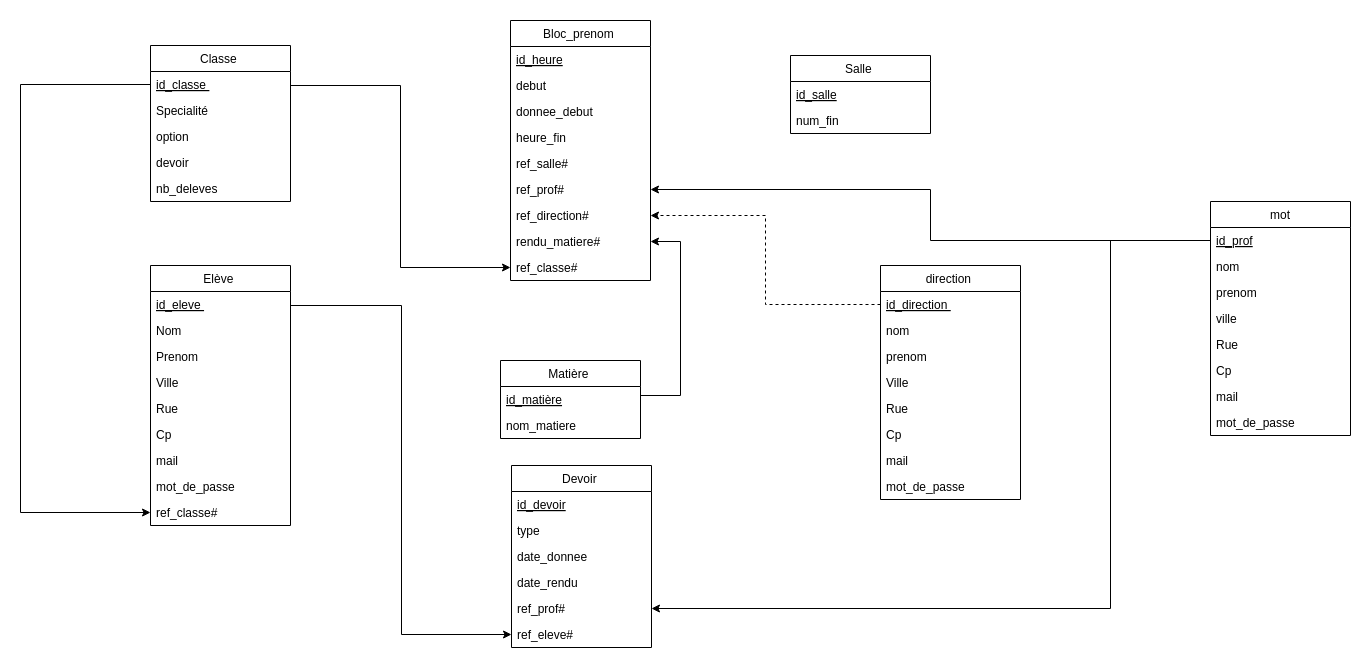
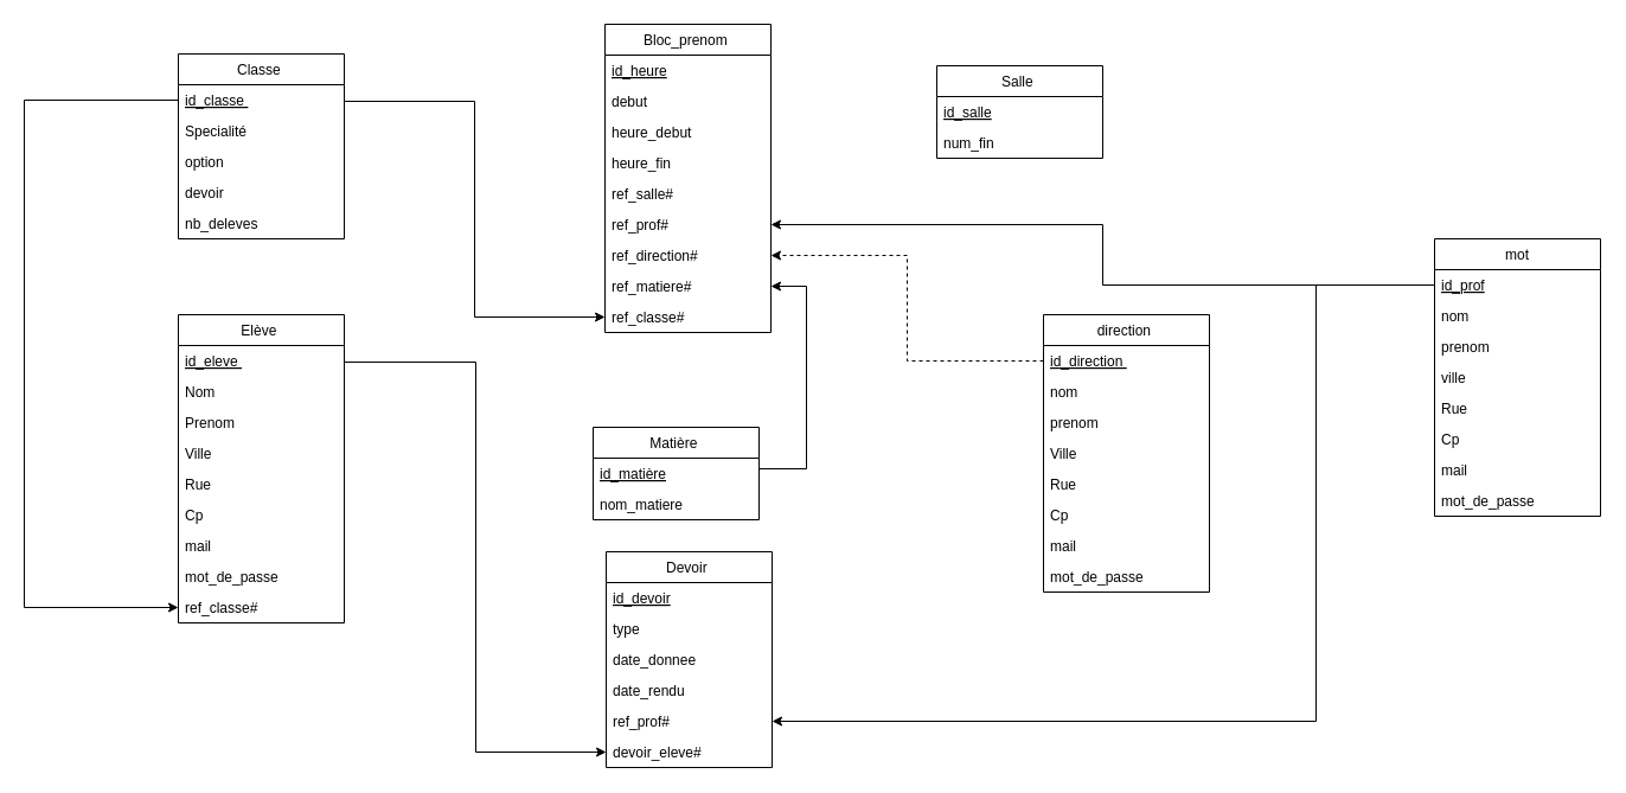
  <mxCell id="0" />
  <mxCell id="1" parent="0" />
  <mxCell id="2" value="Elève " style="swimlane;fontStyle=0;childLayout=stackLayout;horizontal=1;startSize=26;fillColor=none;horizontalStack=0;resizeParent=1;resizeParentMax=0;resizeLast=0;collapsible=1;marginBottom=0;" vertex="1" parent="1"><mxGeometry x="150" y="265" width="140" height="260" as="geometry" /></mxCell>
  <mxCell id="3" value="id_eleve " style="text;strokeColor=none;fillColor=none;align=left;verticalAlign=top;spacingLeft=4;spacingRight=4;overflow=hidden;rotatable=0;points=[[0,0.5],[1,0.5]];portConstraint=eastwest;fontStyle=4" vertex="1" parent="2"><mxGeometry y="26" width="140" height="26" as="geometry" /></mxCell>
  <mxCell id="4" value="Nom " style="text;strokeColor=none;fillColor=none;align=left;verticalAlign=top;spacingLeft=4;spacingRight=4;overflow=hidden;rotatable=0;points=[[0,0.5],[1,0.5]];portConstraint=eastwest;" vertex="1" parent="2"><mxGeometry y="52" width="140" height="26" as="geometry" /></mxCell>
  <mxCell id="5" value="Prenom " style="text;strokeColor=none;fillColor=none;align=left;verticalAlign=top;spacingLeft=4;spacingRight=4;overflow=hidden;rotatable=0;points=[[0,0.5],[1,0.5]];portConstraint=eastwest;" vertex="1" parent="2"><mxGeometry y="78" width="140" height="26" as="geometry" /></mxCell>
  <mxCell id="6" value="Ville" style="text;strokeColor=none;fillColor=none;align=left;verticalAlign=top;spacingLeft=4;spacingRight=4;overflow=hidden;rotatable=0;points=[[0,0.5],[1,0.5]];portConstraint=eastwest;" vertex="1" parent="2"><mxGeometry y="104" width="140" height="26" as="geometry" /></mxCell>
  <mxCell id="7" value="Rue " style="text;strokeColor=none;fillColor=none;align=left;verticalAlign=top;spacingLeft=4;spacingRight=4;overflow=hidden;rotatable=0;points=[[0,0.5],[1,0.5]];portConstraint=eastwest;" vertex="1" parent="2"><mxGeometry y="130" width="140" height="26" as="geometry" /></mxCell>
  <mxCell id="8" value="Cp" style="text;strokeColor=none;fillColor=none;align=left;verticalAlign=top;spacingLeft=4;spacingRight=4;overflow=hidden;rotatable=0;points=[[0,0.5],[1,0.5]];portConstraint=eastwest;" vertex="1" parent="2"><mxGeometry y="156" width="140" height="26" as="geometry" /></mxCell>
  <mxCell id="9" value="mail     " style="text;strokeColor=none;fillColor=none;align=left;verticalAlign=top;spacingLeft=4;spacingRight=4;overflow=hidden;rotatable=0;points=[[0,0.5],[1,0.5]];portConstraint=eastwest;" vertex="1" parent="2"><mxGeometry y="182" width="140" height="26" as="geometry" /></mxCell>
  <mxCell id="10" value="mot_de_passe" style="text;strokeColor=none;fillColor=none;align=left;verticalAlign=top;spacingLeft=4;spacingRight=4;overflow=hidden;rotatable=0;points=[[0,0.5],[1,0.5]];portConstraint=eastwest;" vertex="1" parent="2"><mxGeometry y="208" width="140" height="26" as="geometry" /></mxCell>
  <mxCell id="11" value="ref_classe#" style="text;strokeColor=none;fillColor=none;align=left;verticalAlign=top;spacingLeft=4;spacingRight=4;overflow=hidden;rotatable=0;points=[[0,0.5],[1,0.5]];portConstraint=eastwest;" vertex="1" parent="2"><mxGeometry y="234" width="140" height="26" as="geometry" /></mxCell>
  <mxCell id="12" value="direction " style="swimlane;fontStyle=0;childLayout=stackLayout;horizontal=1;startSize=26;fillColor=none;horizontalStack=0;resizeParent=1;resizeParentMax=0;resizeLast=0;collapsible=1;marginBottom=0;" vertex="1" parent="1"><mxGeometry x="880" y="265" width="140" height="234" as="geometry" /></mxCell>
  <mxCell id="13" value="id_direction " style="text;strokeColor=none;fillColor=none;align=left;verticalAlign=top;spacingLeft=4;spacingRight=4;overflow=hidden;rotatable=0;points=[[0,0.5],[1,0.5]];portConstraint=eastwest;fontStyle=4" vertex="1" parent="12"><mxGeometry y="26" width="140" height="26" as="geometry" /></mxCell>
  <mxCell id="14" value="nom " style="text;strokeColor=none;fillColor=none;align=left;verticalAlign=top;spacingLeft=4;spacingRight=4;overflow=hidden;rotatable=0;points=[[0,0.5],[1,0.5]];portConstraint=eastwest;" vertex="1" parent="12"><mxGeometry y="52" width="140" height="26" as="geometry" /></mxCell>
  <mxCell id="15" value="prenom" style="text;strokeColor=none;fillColor=none;align=left;verticalAlign=top;spacingLeft=4;spacingRight=4;overflow=hidden;rotatable=0;points=[[0,0.5],[1,0.5]];portConstraint=eastwest;" vertex="1" parent="12"><mxGeometry y="78" width="140" height="26" as="geometry" /></mxCell>
  <mxCell id="16" value="Ville " style="text;strokeColor=none;fillColor=none;align=left;verticalAlign=top;spacingLeft=4;spacingRight=4;overflow=hidden;rotatable=0;points=[[0,0.5],[1,0.5]];portConstraint=eastwest;" vertex="1" parent="12"><mxGeometry y="104" width="140" height="26" as="geometry" /></mxCell>
  <mxCell id="17" value="Rue" style="text;strokeColor=none;fillColor=none;align=left;verticalAlign=top;spacingLeft=4;spacingRight=4;overflow=hidden;rotatable=0;points=[[0,0.5],[1,0.5]];portConstraint=eastwest;" vertex="1" parent="12"><mxGeometry y="130" width="140" height="26" as="geometry" /></mxCell>
  <mxCell id="18" value="Cp" style="text;strokeColor=none;fillColor=none;align=left;verticalAlign=top;spacingLeft=4;spacingRight=4;overflow=hidden;rotatable=0;points=[[0,0.5],[1,0.5]];portConstraint=eastwest;" vertex="1" parent="12"><mxGeometry y="156" width="140" height="26" as="geometry" /></mxCell>
  <mxCell id="19" value="mail " style="text;strokeColor=none;fillColor=none;align=left;verticalAlign=top;spacingLeft=4;spacingRight=4;overflow=hidden;rotatable=0;points=[[0,0.5],[1,0.5]];portConstraint=eastwest;" vertex="1" parent="12"><mxGeometry y="182" width="140" height="26" as="geometry" /></mxCell>
  <mxCell id="20" value="mot_de_passe " style="text;strokeColor=none;fillColor=none;align=left;verticalAlign=top;spacingLeft=4;spacingRight=4;overflow=hidden;rotatable=0;points=[[0,0.5],[1,0.5]];portConstraint=eastwest;" vertex="1" parent="12"><mxGeometry y="208" width="140" height="26" as="geometry" /></mxCell>
  <mxCell id="21" value="mot" style="swimlane;fontStyle=0;childLayout=stackLayout;horizontal=1;startSize=26;fillColor=none;horizontalStack=0;resizeParent=1;resizeParentMax=0;resizeLast=0;collapsible=1;marginBottom=0;" vertex="1" parent="1"><mxGeometry x="1210" y="201" width="140" height="234" as="geometry"><mxRectangle x="410" y="100" width="50" height="26" as="alternateBounds" /></mxGeometry></mxCell>
  <mxCell id="22" value="id_prof" style="text;strokeColor=none;fillColor=none;align=left;verticalAlign=top;spacingLeft=4;spacingRight=4;overflow=hidden;rotatable=0;points=[[0,0.5],[1,0.5]];portConstraint=eastwest;fontStyle=4" vertex="1" parent="21"><mxGeometry y="26" width="140" height="26" as="geometry" /></mxCell>
  <mxCell id="23" value="nom    " style="text;strokeColor=none;fillColor=none;align=left;verticalAlign=top;spacingLeft=4;spacingRight=4;overflow=hidden;rotatable=0;points=[[0,0.5],[1,0.5]];portConstraint=eastwest;" vertex="1" parent="21"><mxGeometry y="52" width="140" height="26" as="geometry" /></mxCell>
  <mxCell id="24" value="prenom" style="text;strokeColor=none;fillColor=none;align=left;verticalAlign=top;spacingLeft=4;spacingRight=4;overflow=hidden;rotatable=0;points=[[0,0.5],[1,0.5]];portConstraint=eastwest;" vertex="1" parent="21"><mxGeometry y="78" width="140" height="26" as="geometry" /></mxCell>
  <mxCell id="25" value="ville" style="text;strokeColor=none;fillColor=none;align=left;verticalAlign=top;spacingLeft=4;spacingRight=4;overflow=hidden;rotatable=0;points=[[0,0.5],[1,0.5]];portConstraint=eastwest;" vertex="1" parent="21"><mxGeometry y="104" width="140" height="26" as="geometry" /></mxCell>
  <mxCell id="26" value="Rue" style="text;strokeColor=none;fillColor=none;align=left;verticalAlign=top;spacingLeft=4;spacingRight=4;overflow=hidden;rotatable=0;points=[[0,0.5],[1,0.5]];portConstraint=eastwest;" vertex="1" parent="21"><mxGeometry y="130" width="140" height="26" as="geometry" /></mxCell>
  <mxCell id="27" value="Cp" style="text;strokeColor=none;fillColor=none;align=left;verticalAlign=top;spacingLeft=4;spacingRight=4;overflow=hidden;rotatable=0;points=[[0,0.5],[1,0.5]];portConstraint=eastwest;" vertex="1" parent="21"><mxGeometry y="156" width="140" height="26" as="geometry" /></mxCell>
  <mxCell id="28" value="mail" style="text;strokeColor=none;fillColor=none;align=left;verticalAlign=top;spacingLeft=4;spacingRight=4;overflow=hidden;rotatable=0;points=[[0,0.5],[1,0.5]];portConstraint=eastwest;" vertex="1" parent="21"><mxGeometry y="182" width="140" height="26" as="geometry" /></mxCell>
  <mxCell id="29" value="mot_de_passe" style="text;strokeColor=none;fillColor=none;align=left;verticalAlign=top;spacingLeft=4;spacingRight=4;overflow=hidden;rotatable=0;points=[[0,0.5],[1,0.5]];portConstraint=eastwest;" vertex="1" parent="21"><mxGeometry y="208" width="140" height="26" as="geometry" /></mxCell>
  <mxCell id="30" value="Classe " style="swimlane;fontStyle=0;childLayout=stackLayout;horizontal=1;startSize=26;fillColor=none;horizontalStack=0;resizeParent=1;resizeParentMax=0;resizeLast=0;collapsible=1;marginBottom=0;" vertex="1" parent="1"><mxGeometry x="150" y="45" width="140" height="156" as="geometry" /></mxCell>
  <mxCell id="31" value="id_classe " style="text;strokeColor=none;fillColor=none;align=left;verticalAlign=top;spacingLeft=4;spacingRight=4;overflow=hidden;rotatable=0;points=[[0,0.5],[1,0.5]];portConstraint=eastwest;fontStyle=4" vertex="1" parent="30"><mxGeometry y="26" width="140" height="26" as="geometry" /></mxCell>
  <mxCell id="32" value="Specialité " style="text;strokeColor=none;fillColor=none;align=left;verticalAlign=top;spacingLeft=4;spacingRight=4;overflow=hidden;rotatable=0;points=[[0,0.5],[1,0.5]];portConstraint=eastwest;" vertex="1" parent="30"><mxGeometry y="52" width="140" height="26" as="geometry" /></mxCell>
  <mxCell id="33" value="option" style="text;strokeColor=none;fillColor=none;align=left;verticalAlign=top;spacingLeft=4;spacingRight=4;overflow=hidden;rotatable=0;points=[[0,0.5],[1,0.5]];portConstraint=eastwest;" vertex="1" parent="30"><mxGeometry y="78" width="140" height="26" as="geometry" /></mxCell>
  <mxCell id="34" value="devoir " style="text;strokeColor=none;fillColor=none;align=left;verticalAlign=top;spacingLeft=4;spacingRight=4;overflow=hidden;rotatable=0;points=[[0,0.5],[1,0.5]];portConstraint=eastwest;" vertex="1" parent="30"><mxGeometry y="104" width="140" height="26" as="geometry" /></mxCell>
  <mxCell id="35" value="nb_deleves" style="text;strokeColor=none;fillColor=none;align=left;verticalAlign=top;spacingLeft=4;spacingRight=4;overflow=hidden;rotatable=0;points=[[0,0.5],[1,0.5]];portConstraint=eastwest;" vertex="1" parent="30"><mxGeometry y="130" width="140" height="26" as="geometry" /></mxCell>
  <mxCell id="36" value="Bloc_prenom " style="swimlane;fontStyle=0;childLayout=stackLayout;horizontal=1;startSize=26;fillColor=none;horizontalStack=0;resizeParent=1;resizeParentMax=0;resizeLast=0;collapsible=1;marginBottom=0;" vertex="1" parent="1"><mxGeometry x="510" y="20" width="140" height="260" as="geometry" /></mxCell>
  <mxCell id="37" value="id_heure" style="text;strokeColor=none;fillColor=none;align=left;verticalAlign=top;spacingLeft=4;spacingRight=4;overflow=hidden;rotatable=0;points=[[0,0.5],[1,0.5]];portConstraint=eastwest;fontStyle=4" vertex="1" parent="36"><mxGeometry y="26" width="140" height="26" as="geometry" /></mxCell>
  <mxCell id="38" value="debut " style="text;strokeColor=none;fillColor=none;align=left;verticalAlign=top;spacingLeft=4;spacingRight=4;overflow=hidden;rotatable=0;points=[[0,0.5],[1,0.5]];portConstraint=eastwest;" vertex="1" parent="36"><mxGeometry y="52" width="140" height="26" as="geometry" /></mxCell>
- <mxCell id="39" value="donnee_debut" style="text;strokeColor=none;fillColor=none;align=left;verticalAlign=top;spacingLeft=4;spacingRight=4;overflow=hidden;rotatable=0;points=[[0,0.5],[1,0.5]];portConstraint=eastwest;" vertex="1" parent="36"><mxGeometry y="78" width="140" height="26" as="geometry" /></mxCell>
+ <mxCell id="39" value="heure_debut" style="text;strokeColor=none;fillColor=none;align=left;verticalAlign=top;spacingLeft=4;spacingRight=4;overflow=hidden;rotatable=0;points=[[0,0.5],[1,0.5]];portConstraint=eastwest;" vertex="1" parent="36"><mxGeometry y="78" width="140" height="26" as="geometry" /></mxCell>
  <mxCell id="40" value="heure_fin " style="text;strokeColor=none;fillColor=none;align=left;verticalAlign=top;spacingLeft=4;spacingRight=4;overflow=hidden;rotatable=0;points=[[0,0.5],[1,0.5]];portConstraint=eastwest;" vertex="1" parent="36"><mxGeometry y="104" width="140" height="26" as="geometry" /></mxCell>
  <mxCell id="41" value="ref_salle#" style="text;strokeColor=none;fillColor=none;align=left;verticalAlign=top;spacingLeft=4;spacingRight=4;overflow=hidden;rotatable=0;points=[[0,0.5],[1,0.5]];portConstraint=eastwest;" vertex="1" parent="36"><mxGeometry y="130" width="140" height="26" as="geometry" /></mxCell>
  <mxCell id="42" value="ref_prof#" style="text;strokeColor=none;fillColor=none;align=left;verticalAlign=top;spacingLeft=4;spacingRight=4;overflow=hidden;rotatable=0;points=[[0,0.5],[1,0.5]];portConstraint=eastwest;" vertex="1" parent="36"><mxGeometry y="156" width="140" height="26" as="geometry" /></mxCell>
  <mxCell id="43" value="ref_direction#" style="text;strokeColor=none;fillColor=none;align=left;verticalAlign=top;spacingLeft=4;spacingRight=4;overflow=hidden;rotatable=0;points=[[0,0.5],[1,0.5]];portConstraint=eastwest;" vertex="1" parent="36"><mxGeometry y="182" width="140" height="26" as="geometry" /></mxCell>
- <mxCell id="44" value="rendu_matiere#" style="text;strokeColor=none;fillColor=none;align=left;verticalAlign=top;spacingLeft=4;spacingRight=4;overflow=hidden;rotatable=0;points=[[0,0.5],[1,0.5]];portConstraint=eastwest;" vertex="1" parent="36"><mxGeometry y="208" width="140" height="26" as="geometry" /></mxCell>
+ <mxCell id="44" value="ref_matiere#" style="text;strokeColor=none;fillColor=none;align=left;verticalAlign=top;spacingLeft=4;spacingRight=4;overflow=hidden;rotatable=0;points=[[0,0.5],[1,0.5]];portConstraint=eastwest;" vertex="1" parent="36"><mxGeometry y="208" width="140" height="26" as="geometry" /></mxCell>
  <mxCell id="45" value="ref_classe#" style="text;strokeColor=none;fillColor=none;align=left;verticalAlign=top;spacingLeft=4;spacingRight=4;overflow=hidden;rotatable=0;points=[[0,0.5],[1,0.5]];portConstraint=eastwest;" vertex="1" parent="36"><mxGeometry y="234" width="140" height="26" as="geometry" /></mxCell>
  <mxCell id="46" value="Salle " style="swimlane;fontStyle=0;childLayout=stackLayout;horizontal=1;startSize=26;fillColor=none;horizontalStack=0;resizeParent=1;resizeParentMax=0;resizeLast=0;collapsible=1;marginBottom=0;" vertex="1" parent="1"><mxGeometry x="790" y="55" width="140" height="78" as="geometry" /></mxCell>
  <mxCell id="47" value="id_salle" style="text;strokeColor=none;fillColor=none;align=left;verticalAlign=top;spacingLeft=4;spacingRight=4;overflow=hidden;rotatable=0;points=[[0,0.5],[1,0.5]];portConstraint=eastwest;fontStyle=4" vertex="1" parent="46"><mxGeometry y="26" width="140" height="26" as="geometry" /></mxCell>
  <mxCell id="48" value="num_fin" style="text;strokeColor=none;fillColor=none;align=left;verticalAlign=top;spacingLeft=4;spacingRight=4;overflow=hidden;rotatable=0;points=[[0,0.5],[1,0.5]];portConstraint=eastwest;" vertex="1" parent="46"><mxGeometry y="52" width="140" height="26" as="geometry" /></mxCell>
  <mxCell id="49" value="Matière " style="swimlane;fontStyle=0;childLayout=stackLayout;horizontal=1;startSize=26;fillColor=none;horizontalStack=0;resizeParent=1;resizeParentMax=0;resizeLast=0;collapsible=1;marginBottom=0;" vertex="1" parent="1"><mxGeometry x="500" y="360" width="140" height="78" as="geometry" /></mxCell>
  <mxCell id="50" value="id_matière" style="text;strokeColor=none;fillColor=none;align=left;verticalAlign=top;spacingLeft=4;spacingRight=4;overflow=hidden;rotatable=0;points=[[0,0.5],[1,0.5]];portConstraint=eastwest;fontStyle=4" vertex="1" parent="49"><mxGeometry y="26" width="140" height="26" as="geometry" /></mxCell>
  <mxCell id="51" value="nom_matiere" style="text;strokeColor=none;fillColor=none;align=left;verticalAlign=top;spacingLeft=4;spacingRight=4;overflow=hidden;rotatable=0;points=[[0,0.5],[1,0.5]];portConstraint=eastwest;" vertex="1" parent="49"><mxGeometry y="52" width="140" height="26" as="geometry" /></mxCell>
  <mxCell id="52" value="Devoir " style="swimlane;fontStyle=0;childLayout=stackLayout;horizontal=1;startSize=26;fillColor=none;horizontalStack=0;resizeParent=1;resizeParentMax=0;resizeLast=0;collapsible=1;marginBottom=0;" vertex="1" parent="1"><mxGeometry x="511" y="465" width="140" height="182" as="geometry" /></mxCell>
  <mxCell id="53" value="id_devoir" style="text;strokeColor=none;fillColor=none;align=left;verticalAlign=top;spacingLeft=4;spacingRight=4;overflow=hidden;rotatable=0;points=[[0,0.5],[1,0.5]];portConstraint=eastwest;fontStyle=4" vertex="1" parent="52"><mxGeometry y="26" width="140" height="26" as="geometry" /></mxCell>
  <mxCell id="54" value="type" style="text;strokeColor=none;fillColor=none;align=left;verticalAlign=top;spacingLeft=4;spacingRight=4;overflow=hidden;rotatable=0;points=[[0,0.5],[1,0.5]];portConstraint=eastwest;" vertex="1" parent="52"><mxGeometry y="52" width="140" height="26" as="geometry" /></mxCell>
  <mxCell id="55" value="date_donnee" style="text;strokeColor=none;fillColor=none;align=left;verticalAlign=top;spacingLeft=4;spacingRight=4;overflow=hidden;rotatable=0;points=[[0,0.5],[1,0.5]];portConstraint=eastwest;" vertex="1" parent="52"><mxGeometry y="78" width="140" height="26" as="geometry" /></mxCell>
  <mxCell id="56" value="date_rendu" style="text;strokeColor=none;fillColor=none;align=left;verticalAlign=top;spacingLeft=4;spacingRight=4;overflow=hidden;rotatable=0;points=[[0,0.5],[1,0.5]];portConstraint=eastwest;" vertex="1" parent="52"><mxGeometry y="104" width="140" height="26" as="geometry" /></mxCell>
  <mxCell id="57" value="ref_prof#" style="text;strokeColor=none;fillColor=none;align=left;verticalAlign=top;spacingLeft=4;spacingRight=4;overflow=hidden;rotatable=0;points=[[0,0.5],[1,0.5]];portConstraint=eastwest;" vertex="1" parent="52"><mxGeometry y="130" width="140" height="26" as="geometry" /></mxCell>
- <mxCell id="58" value="ref_eleve#" style="text;strokeColor=none;fillColor=none;align=left;verticalAlign=top;spacingLeft=4;spacingRight=4;overflow=hidden;rotatable=0;points=[[0,0.5],[1,0.5]];portConstraint=eastwest;" vertex="1" parent="52"><mxGeometry y="156" width="140" height="26" as="geometry" /></mxCell>
+ <mxCell id="58" value="devoir_eleve#" style="text;strokeColor=none;fillColor=none;align=left;verticalAlign=top;spacingLeft=4;spacingRight=4;overflow=hidden;rotatable=0;points=[[0,0.5],[1,0.5]];portConstraint=eastwest;" vertex="1" parent="52"><mxGeometry y="156" width="140" height="26" as="geometry" /></mxCell>
  <mxCell id="59" value="" style="edgeStyle=elbowEdgeStyle;elbow=horizontal;endArrow=classic;html=1;rounded=0;entryX=1;entryY=0.5;entryDx=0;entryDy=0;" edge="1" parent="1" source="22" target="42"><mxGeometry width="50" height="50" relative="1" as="geometry"><mxPoint x="740" y="-95" as="sourcePoint" /><mxPoint x="790" y="-145" as="targetPoint" /></mxGeometry></mxCell>
  <mxCell id="60" value="" style="edgeStyle=elbowEdgeStyle;elbow=horizontal;endArrow=classic;html=1;rounded=0;entryX=1;entryY=0.5;entryDx=0;entryDy=0;" edge="1" parent="1" target="44"><mxGeometry width="50" height="50" relative="1" as="geometry"><mxPoint x="640" y="395" as="sourcePoint" /><mxPoint x="750" y="225" as="targetPoint" /><Array as="points"><mxPoint x="680" y="305" /></Array></mxGeometry></mxCell>
  <mxCell id="61" value="" style="edgeStyle=elbowEdgeStyle;elbow=horizontal;endArrow=classic;html=1;rounded=0;exitX=0;exitY=0.5;exitDx=0;exitDy=0;entryX=1;entryY=0.5;entryDx=0;entryDy=0;dashed=1;" edge="1" parent="1" source="13" target="43"><mxGeometry width="50" height="50" relative="1" as="geometry"><mxPoint x="800" y="295" as="sourcePoint" /><mxPoint x="850" y="245" as="targetPoint" /></mxGeometry></mxCell>
  <mxCell id="62" value="" style="edgeStyle=elbowEdgeStyle;elbow=horizontal;endArrow=classic;html=1;rounded=0;entryX=0;entryY=0.5;entryDx=0;entryDy=0;" edge="1" parent="1" target="45"><mxGeometry width="50" height="50" relative="1" as="geometry"><mxPoint x="290" y="85" as="sourcePoint" /><mxPoint x="340" y="35" as="targetPoint" /></mxGeometry></mxCell>
  <mxCell id="63" value="" style="edgeStyle=elbowEdgeStyle;elbow=horizontal;endArrow=classic;html=1;rounded=0;exitX=0;exitY=0.5;exitDx=0;exitDy=0;entryX=0;entryY=0.5;entryDx=0;entryDy=0;" edge="1" parent="1" source="31" target="11"><mxGeometry width="50" height="50" relative="1" as="geometry"><mxPoint x="0" y="195" as="sourcePoint" /><mxPoint x="-50" y="505" as="targetPoint" /><Array as="points"><mxPoint x="20" y="290" /></Array></mxGeometry></mxCell>
  <mxCell id="64" value="" style="edgeStyle=elbowEdgeStyle;elbow=horizontal;endArrow=classic;html=1;rounded=0;entryX=0;entryY=0.5;entryDx=0;entryDy=0;" edge="1" parent="1" target="58"><mxGeometry width="50" height="50" relative="1" as="geometry"><mxPoint x="290" y="305" as="sourcePoint" /><mxPoint x="340" y="255" as="targetPoint" /></mxGeometry></mxCell>
  <mxCell id="65" value="" style="edgeStyle=elbowEdgeStyle;elbow=horizontal;endArrow=classic;html=1;rounded=0;exitX=0;exitY=0.5;exitDx=0;exitDy=0;entryX=1;entryY=0.5;entryDx=0;entryDy=0;" edge="1" parent="1" source="22" target="57"><mxGeometry width="50" height="50" relative="1" as="geometry"><mxPoint x="1120" y="349.5" as="sourcePoint" /><mxPoint x="670" y="525" as="targetPoint" /><Array as="points"><mxPoint x="1110" y="555" /></Array></mxGeometry></mxCell>
